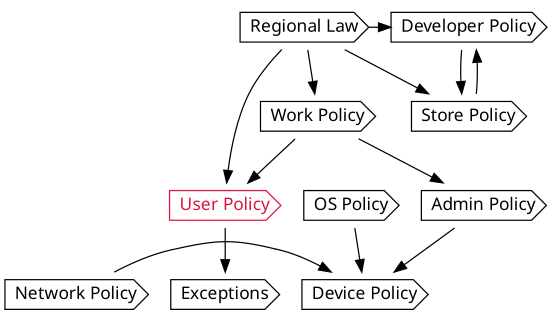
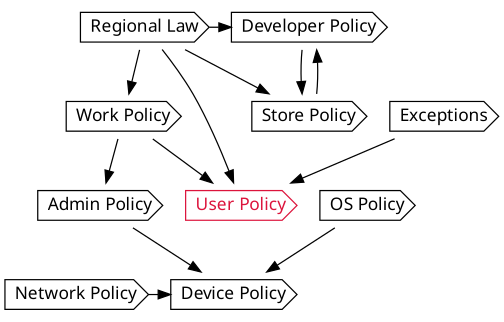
  digraph {
    splines=true
    node [fontname="LMSans10-Regular" shape=cds]
    n1 [label="Network Policy"]
    n2 [label="Device Policy"]
    n3 [label="Regional Law"]
    n4 [label="Developer Policy"]
    n5 [color=crimson fontcolor=crimson label="User Policy"]
    n6 [label="Work Policy"]
    n7 [label="Store Policy"]
    n8 [label="Admin Policy"]
    n9 [label="OS Policy"]
    n10 [label=Exceptions]
    subgraph sub_1 {
      rank=same
      n1
      n2
    }
    subgraph sub_2 {
      rank=same
      n3
      n4
    }
    n1 -> n2
    n3 -> n4
    n3 -> n5
    n3 -> n6
    n3 -> n7
    n4 -> n7
    n6 -> n5
    n6 -> n8
    n7 -> n4
    n8 -> n2
    n9 -> n2
-   n5 -> n10
+   n10 -> n5
  }
